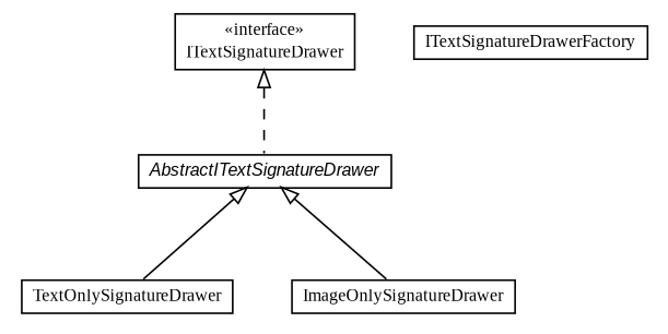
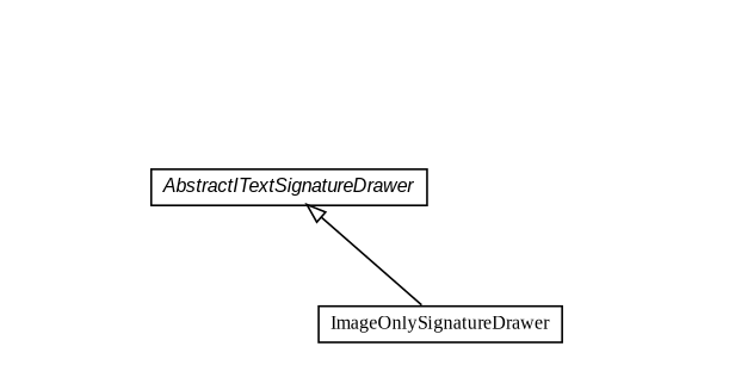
  digraph {
    nodesep=0.25
    ranksep=0.5
    fontname="Liberation Serif"
    node [fontcolor=black fontname="Liberation Serif" fontsize=10.0 shape=plaintext]
    edge [arrowtail=empty dir=back fontname="Liberation Serif" fontsize=10 headport=p labelfontname=arial labelfontsize=10 tailport=p]
-   n1 [label=<<table title="eu.europa.esig.dss.pdf.openpdf.visible.TextOnlySignatureDrawer" border="0" cellborder="1" cellspacing="0" cellpadding="2" port="p" href="./TextOnlySignatureDrawer.html"> 		<tr><td><table border="0" cellspacing="0" cellpadding="1"> <tr><td align="center" balign="center"> TextOnlySignatureDrawer </td></tr> 		</table></td></tr> 		</table>>]
-   n2 [label=<<table title="eu.europa.esig.dss.pdf.openpdf.visible.ITextSignatureDrawerFactory" border="0" cellborder="1" cellspacing="0" cellpadding="2" port="p" href="./ITextSignatureDrawerFactory.html"> 		<tr><td><table border="0" cellspacing="0" cellpadding="1"> <tr><td align="center" balign="center"> ITextSignatureDrawerFactory </td></tr> 		</table></td></tr> 		</table>>]
-   n3 [label=<<table title="eu.europa.esig.dss.pdf.openpdf.visible.ITextSignatureDrawer" border="0" cellborder="1" cellspacing="0" cellpadding="2" port="p" href="./ITextSignatureDrawer.html"> 		<tr><td><table border="0" cellspacing="0" cellpadding="1"> <tr><td align="center" balign="center"> &#171;interface&#187; </td></tr> <tr><td align="center" balign="center"> ITextSignatureDrawer </td></tr> 		</table></td></tr> 		</table>>]
    n4 [label=<<table title="eu.europa.esig.dss.pdf.openpdf.visible.AbstractITextSignatureDrawer" border="0" cellborder="1" cellspacing="0" cellpadding="2" port="p" href="./AbstractITextSignatureDrawer.html"> 		<tr><td><table border="0" cellspacing="0" cellpadding="1"> <tr><td align="center" balign="center"><font face="arial italic"> AbstractITextSignatureDrawer </font></td></tr> 		</table></td></tr> 		</table>>]
    n5 [label=<<table title="eu.europa.esig.dss.pdf.openpdf.visible.ImageOnlySignatureDrawer" border="0" cellborder="1" cellspacing="0" cellpadding="2" port="p" href="./ImageOnlySignatureDrawer.html"> 		<tr><td><table border="0" cellspacing="0" cellpadding="1"> <tr><td align="center" balign="center"> ImageOnlySignatureDrawer </td></tr> 		</table></td></tr> 		</table>>]
-   n3 -> n4 [style=dashed]
-   n4 -> n1
    n4 -> n5
  }
